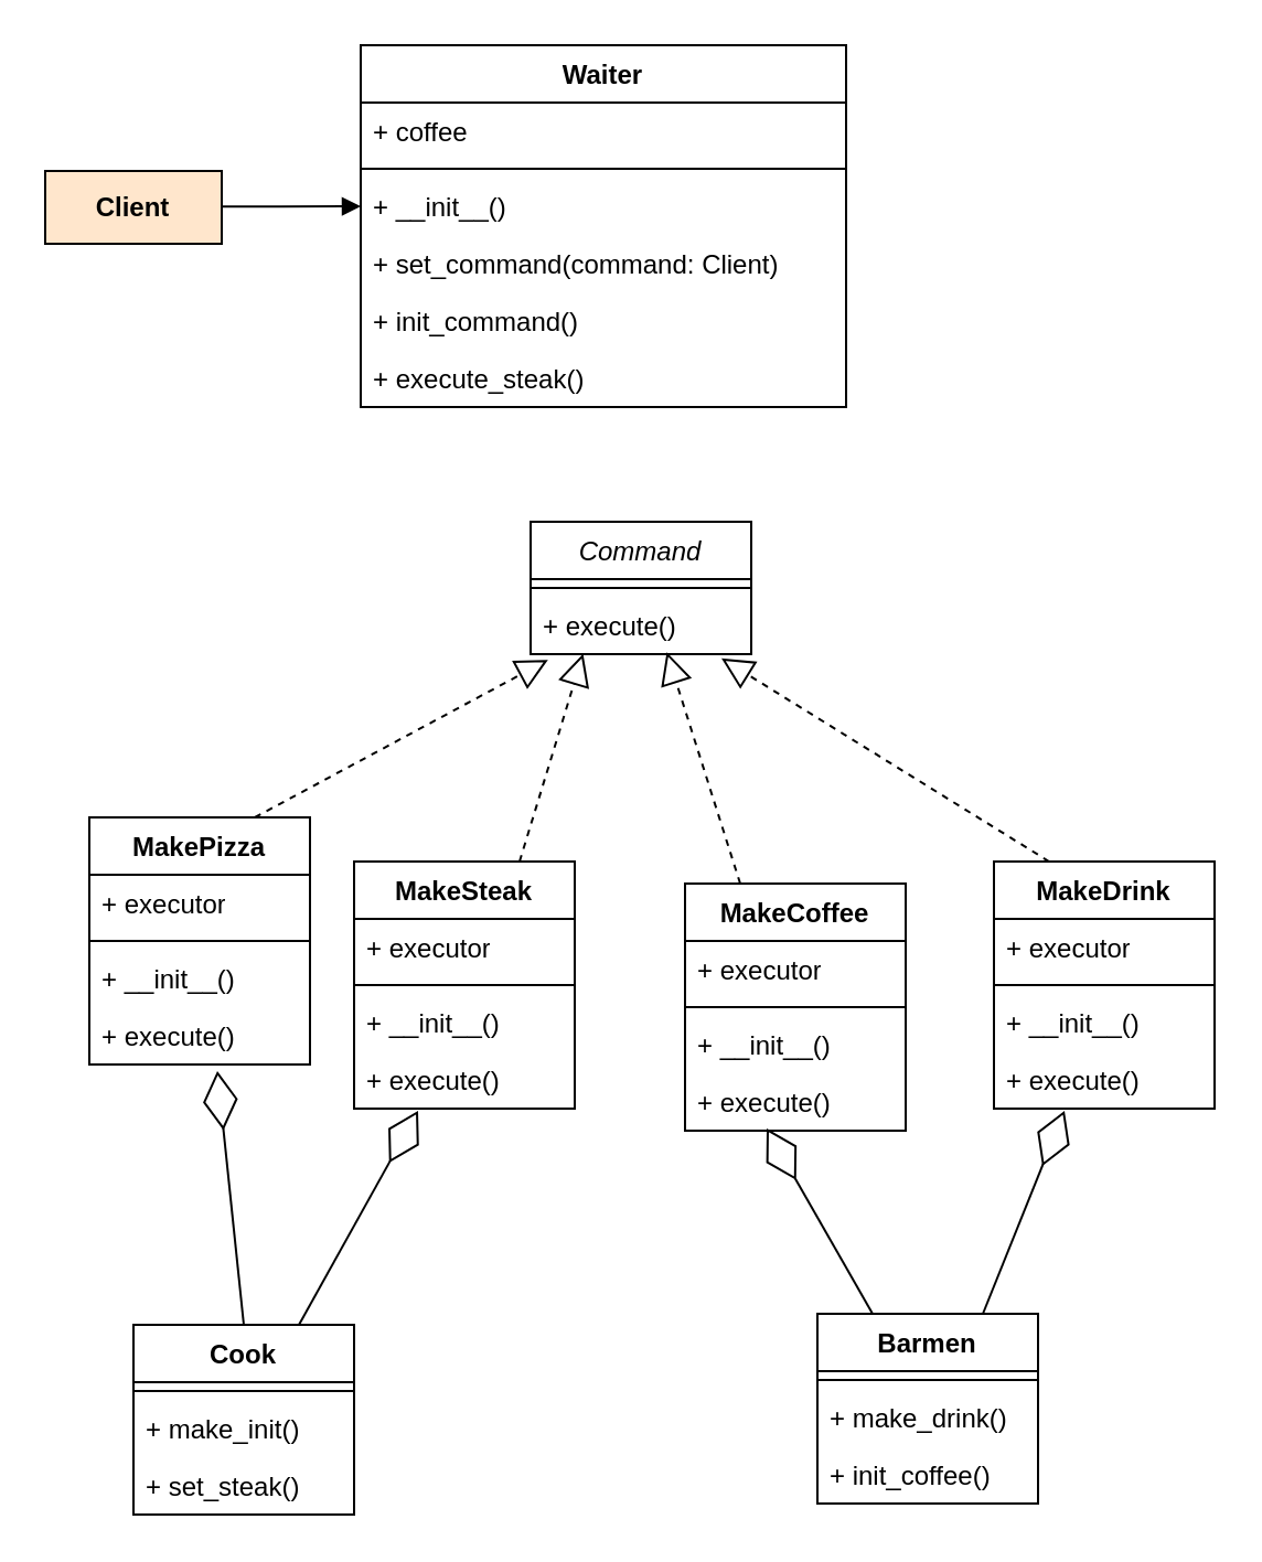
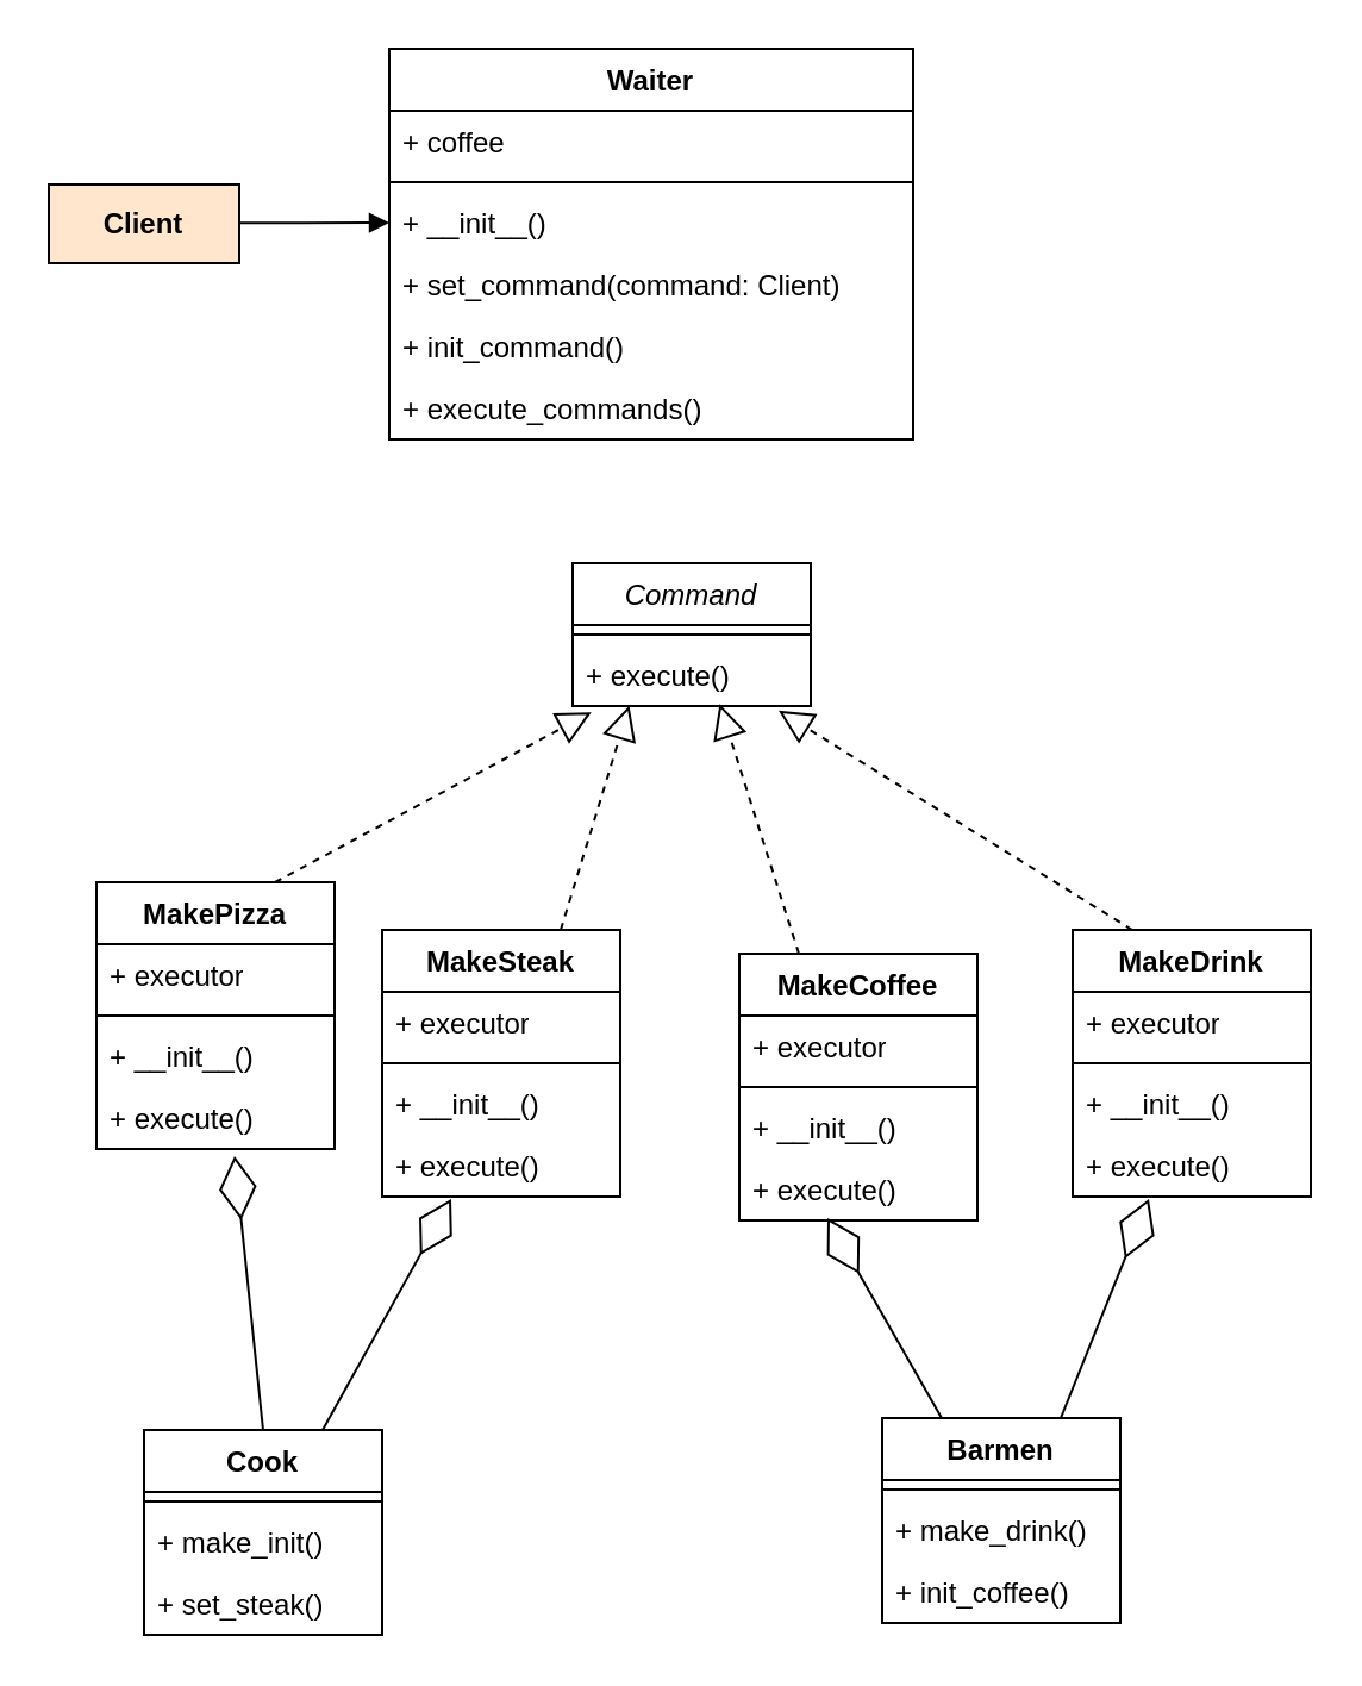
  <mxCell id="0" />
  <mxCell id="1" parent="0" />
  <mxCell id="2" value="Cook" style="swimlane;fontStyle=1;align=center;verticalAlign=top;childLayout=stackLayout;horizontal=1;startSize=26;horizontalStack=0;resizeParent=1;resizeParentMax=0;resizeLast=0;collapsible=1;marginBottom=0;whiteSpace=wrap;html=1;" parent="1" vertex="1"><mxGeometry x="60" y="600" width="100" height="86" as="geometry" /></mxCell>
  <mxCell id="3" value="" style="line;strokeWidth=1;fillColor=none;align=left;verticalAlign=middle;spacingTop=-1;spacingLeft=3;spacingRight=3;rotatable=0;labelPosition=right;points=[];portConstraint=eastwest;strokeColor=inherit;" parent="2" vertex="1"><mxGeometry y="26" width="100" height="8" as="geometry" /></mxCell>
  <mxCell id="4" value="+ make_init()" style="text;strokeColor=none;fillColor=none;align=left;verticalAlign=top;spacingLeft=4;spacingRight=4;overflow=hidden;rotatable=0;points=[[0,0.5],[1,0.5]];portConstraint=eastwest;whiteSpace=wrap;html=1;" parent="2" vertex="1"><mxGeometry y="34" width="100" height="26" as="geometry" /></mxCell>
  <mxCell id="5" value="+ set_steak()" style="text;strokeColor=none;fillColor=none;align=left;verticalAlign=top;spacingLeft=4;spacingRight=4;overflow=hidden;rotatable=0;points=[[0,0.5],[1,0.5]];portConstraint=eastwest;whiteSpace=wrap;html=1;" parent="2" vertex="1"><mxGeometry y="60" width="100" height="26" as="geometry" /></mxCell>
  <mxCell id="6" value="MakeSteak" style="swimlane;fontStyle=1;align=center;verticalAlign=top;childLayout=stackLayout;horizontal=1;startSize=26;horizontalStack=0;resizeParent=1;resizeParentMax=0;resizeLast=0;collapsible=1;marginBottom=0;whiteSpace=wrap;html=1;" parent="1" vertex="1"><mxGeometry x="160" y="390" width="100" height="112" as="geometry" /></mxCell>
  <mxCell id="7" value="+ executor" style="text;strokeColor=none;fillColor=none;align=left;verticalAlign=top;spacingLeft=4;spacingRight=4;overflow=hidden;rotatable=0;points=[[0,0.5],[1,0.5]];portConstraint=eastwest;whiteSpace=wrap;html=1;" parent="6" vertex="1"><mxGeometry y="26" width="100" height="26" as="geometry" /></mxCell>
  <mxCell id="8" value="" style="line;strokeWidth=1;fillColor=none;align=left;verticalAlign=middle;spacingTop=-1;spacingLeft=3;spacingRight=3;rotatable=0;labelPosition=right;points=[];portConstraint=eastwest;strokeColor=inherit;" parent="6" vertex="1"><mxGeometry y="52" width="100" height="8" as="geometry" /></mxCell>
  <mxCell id="9" value="+ __init__()" style="text;strokeColor=none;fillColor=none;align=left;verticalAlign=top;spacingLeft=4;spacingRight=4;overflow=hidden;rotatable=0;points=[[0,0.5],[1,0.5]];portConstraint=eastwest;whiteSpace=wrap;html=1;" parent="6" vertex="1"><mxGeometry y="60" width="100" height="26" as="geometry" /></mxCell>
  <mxCell id="10" value="+ execute()" style="text;strokeColor=none;fillColor=none;align=left;verticalAlign=top;spacingLeft=4;spacingRight=4;overflow=hidden;rotatable=0;points=[[0,0.5],[1,0.5]];portConstraint=eastwest;whiteSpace=wrap;html=1;" parent="6" vertex="1"><mxGeometry y="86" width="100" height="26" as="geometry" /></mxCell>
  <mxCell id="11" value="MakeCoffee" style="swimlane;fontStyle=1;align=center;verticalAlign=top;childLayout=stackLayout;horizontal=1;startSize=26;horizontalStack=0;resizeParent=1;resizeParentMax=0;resizeLast=0;collapsible=1;marginBottom=0;whiteSpace=wrap;html=1;" parent="1" vertex="1"><mxGeometry x="310" y="400" width="100" height="112" as="geometry" /></mxCell>
  <mxCell id="12" value="+ executor" style="text;strokeColor=none;fillColor=none;align=left;verticalAlign=top;spacingLeft=4;spacingRight=4;overflow=hidden;rotatable=0;points=[[0,0.5],[1,0.5]];portConstraint=eastwest;whiteSpace=wrap;html=1;" parent="11" vertex="1"><mxGeometry y="26" width="100" height="26" as="geometry" /></mxCell>
  <mxCell id="13" value="" style="line;strokeWidth=1;fillColor=none;align=left;verticalAlign=middle;spacingTop=-1;spacingLeft=3;spacingRight=3;rotatable=0;labelPosition=right;points=[];portConstraint=eastwest;strokeColor=inherit;" parent="11" vertex="1"><mxGeometry y="52" width="100" height="8" as="geometry" /></mxCell>
  <mxCell id="14" value="+ __init__()" style="text;strokeColor=none;fillColor=none;align=left;verticalAlign=top;spacingLeft=4;spacingRight=4;overflow=hidden;rotatable=0;points=[[0,0.5],[1,0.5]];portConstraint=eastwest;whiteSpace=wrap;html=1;" parent="11" vertex="1"><mxGeometry y="60" width="100" height="26" as="geometry" /></mxCell>
  <mxCell id="15" value="+ execute()" style="text;strokeColor=none;fillColor=none;align=left;verticalAlign=top;spacingLeft=4;spacingRight=4;overflow=hidden;rotatable=0;points=[[0,0.5],[1,0.5]];portConstraint=eastwest;whiteSpace=wrap;html=1;" parent="11" vertex="1"><mxGeometry y="86" width="100" height="26" as="geometry" /></mxCell>
  <mxCell id="16" value="MakeDrink" style="swimlane;fontStyle=1;align=center;verticalAlign=top;childLayout=stackLayout;horizontal=1;startSize=26;horizontalStack=0;resizeParent=1;resizeParentMax=0;resizeLast=0;collapsible=1;marginBottom=0;whiteSpace=wrap;html=1;" parent="1" vertex="1"><mxGeometry x="450" y="390" width="100" height="112" as="geometry" /></mxCell>
  <mxCell id="17" value="+ executor" style="text;strokeColor=none;fillColor=none;align=left;verticalAlign=top;spacingLeft=4;spacingRight=4;overflow=hidden;rotatable=0;points=[[0,0.5],[1,0.5]];portConstraint=eastwest;whiteSpace=wrap;html=1;" parent="16" vertex="1"><mxGeometry y="26" width="100" height="26" as="geometry" /></mxCell>
  <mxCell id="18" value="" style="line;strokeWidth=1;fillColor=none;align=left;verticalAlign=middle;spacingTop=-1;spacingLeft=3;spacingRight=3;rotatable=0;labelPosition=right;points=[];portConstraint=eastwest;strokeColor=inherit;" parent="16" vertex="1"><mxGeometry y="52" width="100" height="8" as="geometry" /></mxCell>
  <mxCell id="19" value="+ __init__()" style="text;strokeColor=none;fillColor=none;align=left;verticalAlign=top;spacingLeft=4;spacingRight=4;overflow=hidden;rotatable=0;points=[[0,0.5],[1,0.5]];portConstraint=eastwest;whiteSpace=wrap;html=1;" parent="16" vertex="1"><mxGeometry y="60" width="100" height="26" as="geometry" /></mxCell>
  <mxCell id="20" value="+ execute()" style="text;strokeColor=none;fillColor=none;align=left;verticalAlign=top;spacingLeft=4;spacingRight=4;overflow=hidden;rotatable=0;points=[[0,0.5],[1,0.5]];portConstraint=eastwest;whiteSpace=wrap;html=1;" parent="16" vertex="1"><mxGeometry y="86" width="100" height="26" as="geometry" /></mxCell>
  <mxCell id="21" value="MakePizza" style="swimlane;fontStyle=1;align=center;verticalAlign=top;childLayout=stackLayout;horizontal=1;startSize=26;horizontalStack=0;resizeParent=1;resizeParentMax=0;resizeLast=0;collapsible=1;marginBottom=0;whiteSpace=wrap;html=1;" parent="1" vertex="1"><mxGeometry x="40" y="370" width="100" height="112" as="geometry" /></mxCell>
  <mxCell id="22" value="+ executor" style="text;strokeColor=none;fillColor=none;align=left;verticalAlign=top;spacingLeft=4;spacingRight=4;overflow=hidden;rotatable=0;points=[[0,0.5],[1,0.5]];portConstraint=eastwest;whiteSpace=wrap;html=1;" parent="21" vertex="1"><mxGeometry y="26" width="100" height="26" as="geometry" /></mxCell>
  <mxCell id="23" value="" style="line;strokeWidth=1;fillColor=none;align=left;verticalAlign=middle;spacingTop=-1;spacingLeft=3;spacingRight=3;rotatable=0;labelPosition=right;points=[];portConstraint=eastwest;strokeColor=inherit;" parent="21" vertex="1"><mxGeometry y="52" width="100" height="8" as="geometry" /></mxCell>
  <mxCell id="24" value="+ __init__()" style="text;strokeColor=none;fillColor=none;align=left;verticalAlign=top;spacingLeft=4;spacingRight=4;overflow=hidden;rotatable=0;points=[[0,0.5],[1,0.5]];portConstraint=eastwest;whiteSpace=wrap;html=1;" parent="21" vertex="1"><mxGeometry y="60" width="100" height="26" as="geometry" /></mxCell>
  <mxCell id="25" value="+ execute()" style="text;strokeColor=none;fillColor=none;align=left;verticalAlign=top;spacingLeft=4;spacingRight=4;overflow=hidden;rotatable=0;points=[[0,0.5],[1,0.5]];portConstraint=eastwest;whiteSpace=wrap;html=1;" parent="21" vertex="1"><mxGeometry y="86" width="100" height="26" as="geometry" /></mxCell>
  <mxCell id="26" value="Waiter" style="swimlane;fontStyle=1;align=center;verticalAlign=top;childLayout=stackLayout;horizontal=1;startSize=26;horizontalStack=0;resizeParent=1;resizeParentMax=0;resizeLast=0;collapsible=1;marginBottom=0;whiteSpace=wrap;html=1;" parent="1" vertex="1"><mxGeometry x="163" y="20" width="220" height="164" as="geometry" /></mxCell>
  <mxCell id="27" value="+ coffee" style="text;strokeColor=none;fillColor=none;align=left;verticalAlign=top;spacingLeft=4;spacingRight=4;overflow=hidden;rotatable=0;points=[[0,0.5],[1,0.5]];portConstraint=eastwest;whiteSpace=wrap;html=1;" parent="26" vertex="1"><mxGeometry y="26" width="220" height="26" as="geometry" /></mxCell>
  <mxCell id="28" value="" style="line;strokeWidth=1;fillColor=none;align=left;verticalAlign=middle;spacingTop=-1;spacingLeft=3;spacingRight=3;rotatable=0;labelPosition=right;points=[];portConstraint=eastwest;strokeColor=inherit;" parent="26" vertex="1"><mxGeometry y="52" width="220" height="8" as="geometry" /></mxCell>
  <mxCell id="29" value="+ __init__()" style="text;strokeColor=none;fillColor=none;align=left;verticalAlign=top;spacingLeft=4;spacingRight=4;overflow=hidden;rotatable=0;points=[[0,0.5],[1,0.5]];portConstraint=eastwest;whiteSpace=wrap;html=1;" parent="26" vertex="1"><mxGeometry y="60" width="220" height="26" as="geometry" /></mxCell>
  <mxCell id="30" value="+ set_command(command: Client)" style="text;strokeColor=none;fillColor=none;align=left;verticalAlign=top;spacingLeft=4;spacingRight=4;overflow=hidden;rotatable=0;points=[[0,0.5],[1,0.5]];portConstraint=eastwest;whiteSpace=wrap;html=1;" parent="26" vertex="1"><mxGeometry y="86" width="220" height="26" as="geometry" /></mxCell>
  <mxCell id="31" value="+ init_command()" style="text;strokeColor=none;fillColor=none;align=left;verticalAlign=top;spacingLeft=4;spacingRight=4;overflow=hidden;rotatable=0;points=[[0,0.5],[1,0.5]];portConstraint=eastwest;whiteSpace=wrap;html=1;" parent="26" vertex="1"><mxGeometry y="112" width="220" height="26" as="geometry" /></mxCell>
- <mxCell id="32" value="+ execute_steak()" style="text;strokeColor=none;fillColor=none;align=left;verticalAlign=top;spacingLeft=4;spacingRight=4;overflow=hidden;rotatable=0;points=[[0,0.5],[1,0.5]];portConstraint=eastwest;whiteSpace=wrap;html=1;" parent="26" vertex="1"><mxGeometry y="138" width="220" height="26" as="geometry" /></mxCell>
+ <mxCell id="32" value="+ execute_commands()" style="text;strokeColor=none;fillColor=none;align=left;verticalAlign=top;spacingLeft=4;spacingRight=4;overflow=hidden;rotatable=0;points=[[0,0.5],[1,0.5]];portConstraint=eastwest;whiteSpace=wrap;html=1;" parent="26" vertex="1"><mxGeometry y="138" width="220" height="26" as="geometry" /></mxCell>
  <mxCell id="33" value="&lt;i style=&quot;font-weight: normal;&quot;&gt;Command&lt;/i&gt;" style="swimlane;fontStyle=1;align=center;verticalAlign=top;childLayout=stackLayout;horizontal=1;startSize=26;horizontalStack=0;resizeParent=1;resizeParentMax=0;resizeLast=0;collapsible=1;marginBottom=0;whiteSpace=wrap;html=1;" parent="1" vertex="1"><mxGeometry x="240" y="236" width="100" height="60" as="geometry" /></mxCell>
  <mxCell id="34" value="" style="line;strokeWidth=1;fillColor=none;align=left;verticalAlign=middle;spacingTop=-1;spacingLeft=3;spacingRight=3;rotatable=0;labelPosition=right;points=[];portConstraint=eastwest;strokeColor=inherit;" parent="33" vertex="1"><mxGeometry y="26" width="100" height="8" as="geometry" /></mxCell>
  <mxCell id="35" value="+ execute()" style="text;strokeColor=none;fillColor=none;align=left;verticalAlign=top;spacingLeft=4;spacingRight=4;overflow=hidden;rotatable=0;points=[[0,0.5],[1,0.5]];portConstraint=eastwest;whiteSpace=wrap;html=1;" parent="33" vertex="1"><mxGeometry y="34" width="100" height="26" as="geometry" /></mxCell>
  <mxCell id="36" value="Barmen" style="swimlane;fontStyle=1;align=center;verticalAlign=top;childLayout=stackLayout;horizontal=1;startSize=26;horizontalStack=0;resizeParent=1;resizeParentMax=0;resizeLast=0;collapsible=1;marginBottom=0;whiteSpace=wrap;html=1;" parent="1" vertex="1"><mxGeometry x="370" y="595" width="100" height="86" as="geometry" /></mxCell>
  <mxCell id="37" value="" style="line;strokeWidth=1;fillColor=none;align=left;verticalAlign=middle;spacingTop=-1;spacingLeft=3;spacingRight=3;rotatable=0;labelPosition=right;points=[];portConstraint=eastwest;strokeColor=inherit;" parent="36" vertex="1"><mxGeometry y="26" width="100" height="8" as="geometry" /></mxCell>
  <mxCell id="38" value="+ make_drink()" style="text;strokeColor=none;fillColor=none;align=left;verticalAlign=top;spacingLeft=4;spacingRight=4;overflow=hidden;rotatable=0;points=[[0,0.5],[1,0.5]];portConstraint=eastwest;whiteSpace=wrap;html=1;" parent="36" vertex="1"><mxGeometry y="34" width="100" height="26" as="geometry" /></mxCell>
  <mxCell id="39" value="+ init_coffee()" style="text;strokeColor=none;fillColor=none;align=left;verticalAlign=top;spacingLeft=4;spacingRight=4;overflow=hidden;rotatable=0;points=[[0,0.5],[1,0.5]];portConstraint=eastwest;whiteSpace=wrap;html=1;" parent="36" vertex="1"><mxGeometry y="60" width="100" height="26" as="geometry" /></mxCell>
  <mxCell id="40" value="" style="endArrow=block;dashed=1;endFill=0;endSize=12;html=1;rounded=0;exitX=0.75;exitY=0;exitDx=0;exitDy=0;entryX=0.079;entryY=1.099;entryDx=0;entryDy=0;entryPerimeter=0;" parent="1" source="21" target="35" edge="1"><mxGeometry width="160" relative="1" as="geometry"><mxPoint x="20" y="440" as="sourcePoint" /><mxPoint x="180" y="440" as="targetPoint" /></mxGeometry></mxCell>
  <mxCell id="41" value="" style="endArrow=block;dashed=1;endFill=0;endSize=12;html=1;rounded=0;exitX=0.75;exitY=0;exitDx=0;exitDy=0;entryX=0.238;entryY=0.993;entryDx=0;entryDy=0;entryPerimeter=0;" parent="1" source="6" target="35" edge="1"><mxGeometry width="160" relative="1" as="geometry"><mxPoint x="190" y="402" as="sourcePoint" /><mxPoint x="273" y="518" as="targetPoint" /></mxGeometry></mxCell>
  <mxCell id="42" value="" style="endArrow=block;dashed=1;endFill=0;endSize=12;html=1;rounded=0;entryX=0.617;entryY=0.967;entryDx=0;entryDy=0;exitX=0.25;exitY=0;exitDx=0;exitDy=0;entryPerimeter=0;" parent="1" source="11" target="35" edge="1"><mxGeometry width="160" relative="1" as="geometry"><mxPoint x="300" y="410" as="sourcePoint" /><mxPoint x="230" y="430" as="targetPoint" /></mxGeometry></mxCell>
  <mxCell id="43" value="" style="endArrow=block;dashed=1;endFill=0;endSize=12;html=1;rounded=0;entryX=0.865;entryY=1.073;entryDx=0;entryDy=0;exitX=0.25;exitY=0;exitDx=0;exitDy=0;entryPerimeter=0;" parent="1" source="16" target="35" edge="1"><mxGeometry width="160" relative="1" as="geometry"><mxPoint x="383" y="372" as="sourcePoint" /><mxPoint x="350" y="468" as="targetPoint" /></mxGeometry></mxCell>
  <mxCell id="44" value="&lt;b&gt;Client&lt;/b&gt;" style="html=1;whiteSpace=wrap;fillColor=#ffe6cc;" parent="1" vertex="1"><mxGeometry x="20" y="77" width="80" height="33" as="geometry" /></mxCell>
  <mxCell id="45" value="" style="html=1;verticalAlign=bottom;endArrow=block;curved=0;rounded=0;entryX=0;entryY=0.5;entryDx=0;entryDy=0;" parent="1" target="29" edge="1"><mxGeometry width="80" relative="1" as="geometry"><mxPoint x="100" y="93.16" as="sourcePoint" /><mxPoint x="160" y="93" as="targetPoint" /></mxGeometry></mxCell>
  <mxCell id="46" value="" style="endArrow=diamondThin;endFill=0;endSize=24;html=1;rounded=0;entryX=0.58;entryY=1.115;entryDx=0;entryDy=0;entryPerimeter=0;exitX=0.5;exitY=0;exitDx=0;exitDy=0;" edge="1" parent="1" source="2" target="25"><mxGeometry width="160" relative="1" as="geometry"><mxPoint x="-40" y="564" as="sourcePoint" /><mxPoint x="120" y="564" as="targetPoint" /></mxGeometry></mxCell>
  <mxCell id="47" value="" style="endArrow=diamondThin;endFill=0;endSize=24;html=1;rounded=0;entryX=0.29;entryY=1.038;entryDx=0;entryDy=0;entryPerimeter=0;exitX=0.75;exitY=0;exitDx=0;exitDy=0;" edge="1" parent="1" source="2" target="10"><mxGeometry width="160" relative="1" as="geometry"><mxPoint x="216" y="645" as="sourcePoint" /><mxPoint x="204" y="530" as="targetPoint" /></mxGeometry></mxCell>
  <mxCell id="48" value="" style="endArrow=diamondThin;endFill=0;endSize=24;html=1;rounded=0;entryX=0.37;entryY=0.962;entryDx=0;entryDy=0;entryPerimeter=0;exitX=0.25;exitY=0;exitDx=0;exitDy=0;" edge="1" parent="1" source="36" target="15"><mxGeometry width="160" relative="1" as="geometry"><mxPoint x="332" y="665" as="sourcePoint" /><mxPoint x="320" y="550" as="targetPoint" /></mxGeometry></mxCell>
  <mxCell id="49" value="" style="endArrow=diamondThin;endFill=0;endSize=24;html=1;rounded=0;entryX=0.32;entryY=1.038;entryDx=0;entryDy=0;entryPerimeter=0;exitX=0.75;exitY=0;exitDx=0;exitDy=0;" edge="1" parent="1" source="36" target="20"><mxGeometry width="160" relative="1" as="geometry"><mxPoint x="506" y="665" as="sourcePoint" /><mxPoint x="494" y="550" as="targetPoint" /></mxGeometry></mxCell>
